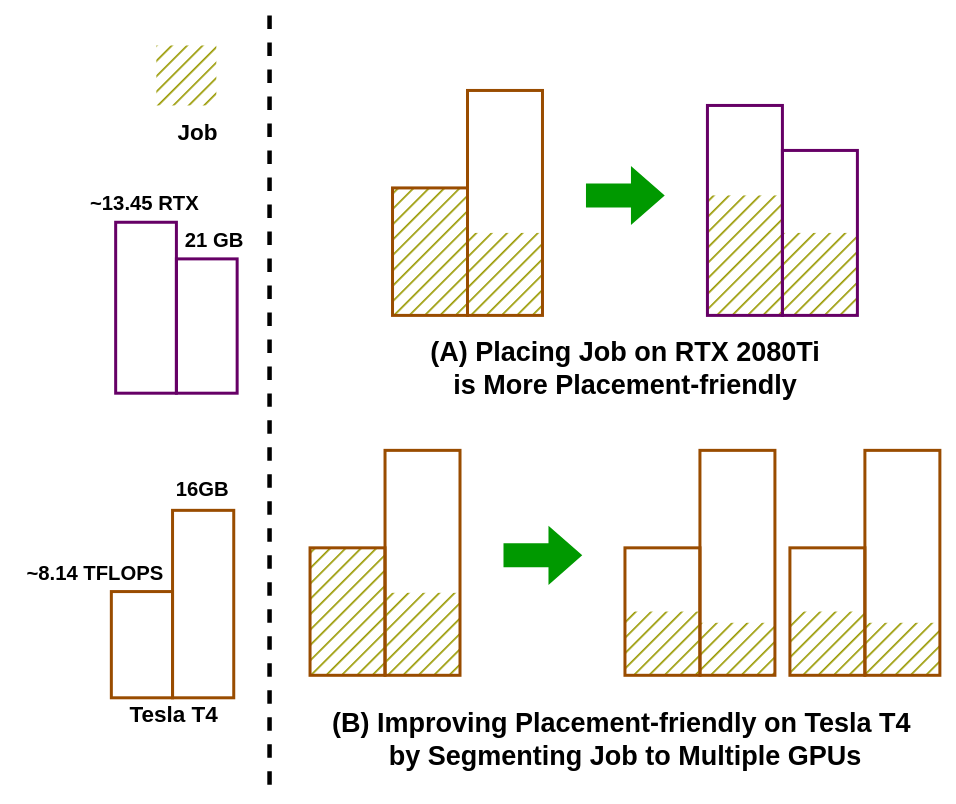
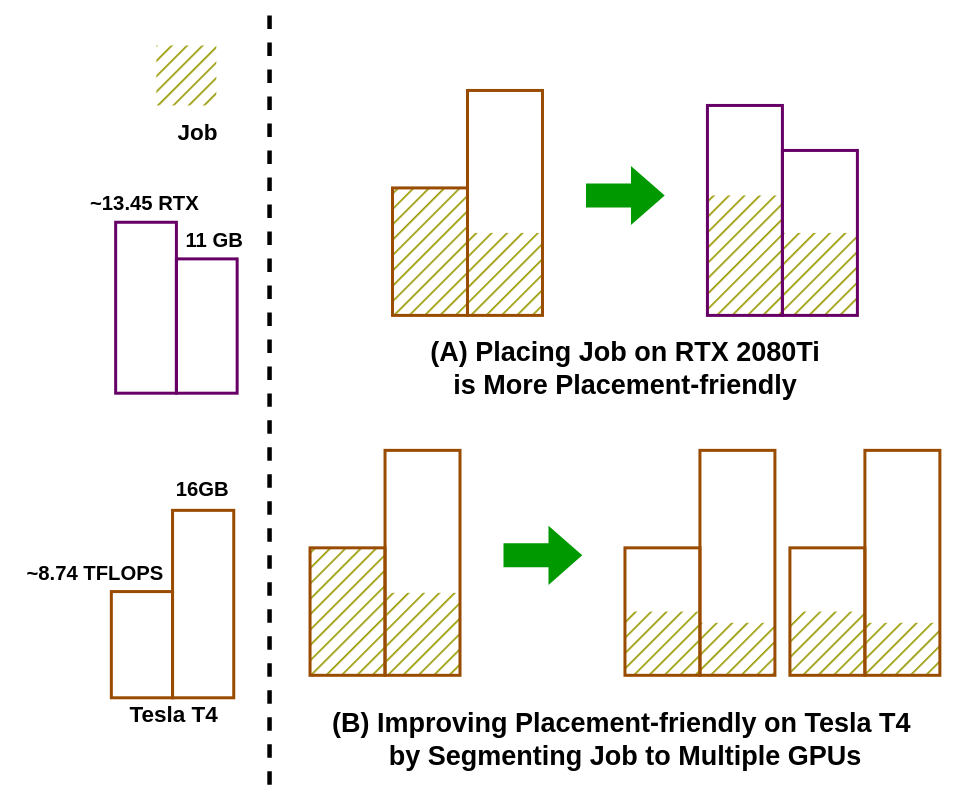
  <mxCell id="0" />
  <mxCell id="1" parent="0" />
  <mxCell id="2" value="" style="rounded=0;whiteSpace=wrap;html=1;strokeWidth=3;fillColor=#999900;fontColor=#000000;strokeColor=none;fillStyle=hatch;container=0;fontStyle=1;fontFamily=Arail;fontSize=70;" parent="1" vertex="1"><mxGeometry x="1053" y="815" width="100" height="85" as="geometry" /></mxCell>
  <mxCell id="3" value="" style="rounded=0;whiteSpace=wrap;html=1;strokeWidth=3;fillColor=#999900;fontColor=#000000;strokeColor=none;fillStyle=hatch;container=0;fontStyle=1;fontFamily=Arail;fontSize=70;" parent="1" vertex="1"><mxGeometry x="933" y="830" width="100" height="70" as="geometry" /></mxCell>
  <mxCell id="4" value="" style="rounded=0;whiteSpace=wrap;html=1;strokeWidth=3;fillColor=#999900;fontColor=#000000;strokeColor=none;fillStyle=hatch;container=0;fontStyle=1;fontFamily=Arail;fontSize=70;" parent="1" vertex="1"><mxGeometry x="1153" y="830" width="100" height="70" as="geometry" /></mxCell>
  <mxCell id="5" value="" style="rounded=0;whiteSpace=wrap;html=1;strokeWidth=4;fillColor=none;fillStyle=zigzag-line;strokeColor=#994C00;" parent="1" vertex="1"><mxGeometry x="1153" y="600" width="100" height="300" as="geometry" /></mxCell>
  <mxCell id="6" value="" style="rounded=0;whiteSpace=wrap;html=1;strokeWidth=4;fillColor=none;fillStyle=zigzag-line;strokeColor=#994C00;" parent="1" vertex="1"><mxGeometry x="933" y="600" width="100" height="300" as="geometry" /></mxCell>
  <mxCell id="7" value="" style="rounded=0;whiteSpace=wrap;html=1;strokeWidth=4;fillColor=none;fillStyle=zigzag-line;strokeColor=#994C00;" parent="1" vertex="1"><mxGeometry x="1053" y="730" width="100" height="170" as="geometry" /></mxCell>
  <mxCell id="8" value="" style="rounded=0;whiteSpace=wrap;html=1;strokeWidth=3;fillColor=#999900;fontColor=#000000;strokeColor=none;fillStyle=hatch;container=0;fontStyle=1;fontFamily=Arail;fontSize=70;" parent="1" vertex="1"><mxGeometry x="833" y="815" width="100" height="85" as="geometry" /></mxCell>
  <mxCell id="9" value="" style="rounded=0;whiteSpace=wrap;html=1;strokeWidth=4;fillColor=none;fillStyle=zigzag-line;strokeColor=#994C00;" parent="1" vertex="1"><mxGeometry x="833" y="730" width="100" height="170" as="geometry" /></mxCell>
  <mxCell id="10" value="" style="rounded=0;whiteSpace=wrap;html=1;strokeWidth=3;fillColor=#999900;fontColor=#000000;strokeColor=none;fillStyle=hatch;container=0;fontStyle=1;fontFamily=Arail;fontSize=70;" parent="1" vertex="1"><mxGeometry x="413" y="730" width="100" height="170" as="geometry" /></mxCell>
  <mxCell id="11" value="" style="rounded=0;whiteSpace=wrap;html=1;strokeWidth=4;fillColor=none;fillStyle=zigzag-line;strokeColor=#994C00;" parent="1" vertex="1"><mxGeometry x="413" y="730" width="100" height="170" as="geometry" /></mxCell>
  <mxCell id="12" value="" style="rounded=0;whiteSpace=wrap;html=1;strokeWidth=3;fillColor=#999900;fontColor=#000000;strokeColor=none;fillStyle=hatch;container=0;fontStyle=1;fontFamily=Arail;fontSize=70;" parent="1" vertex="1"><mxGeometry x="523" y="250" width="100" height="170" as="geometry" /></mxCell>
  <mxCell id="13" value="" style="rounded=0;whiteSpace=wrap;html=1;strokeWidth=4;fillColor=none;fillStyle=zigzag-line;strokeColor=#994C00;" parent="1" vertex="1"><mxGeometry x="523" y="250" width="100" height="170" as="geometry" /></mxCell>
  <mxCell id="14" value="" style="rounded=0;whiteSpace=wrap;html=1;strokeWidth=3;fillColor=#999900;fontColor=#000000;strokeColor=none;fillStyle=hatch;container=0;fontStyle=1;fontFamily=Arail;fontSize=70;" parent="1" vertex="1"><mxGeometry x="623" y="310" width="100" height="110" as="geometry" /></mxCell>
  <mxCell id="15" value="" style="rounded=0;whiteSpace=wrap;html=1;strokeWidth=3;fillColor=#999900;fontColor=#000000;strokeColor=none;fillStyle=hatch;container=0;fontStyle=1;fontFamily=Arail;fontSize=70;" parent="1" vertex="1"><mxGeometry x="943" y="260" width="100" height="160" as="geometry" /></mxCell>
  <mxCell id="16" value="" style="rounded=0;whiteSpace=wrap;html=1;strokeWidth=3;fillColor=#999900;fontColor=#000000;strokeColor=none;fillStyle=hatch;container=0;fontStyle=1;fontFamily=Arail;fontSize=70;" parent="1" vertex="1"><mxGeometry x="1043" y="310" width="100" height="110" as="geometry" /></mxCell>
  <mxCell id="17" value="" style="rounded=0;whiteSpace=wrap;html=1;strokeWidth=4;fillColor=none;fillStyle=zigzag-line;strokeColor=#994C00;" parent="1" vertex="1"><mxGeometry x="623" y="120" width="100" height="300" as="geometry" /></mxCell>
  <mxCell id="18" value="" style="rounded=0;whiteSpace=wrap;html=1;strokeWidth=4;fillColor=none;strokeColor=#660066;" parent="1" vertex="1"><mxGeometry x="1043" y="200" width="100" height="220" as="geometry" /></mxCell>
  <mxCell id="19" value="" style="rounded=0;whiteSpace=wrap;html=1;strokeWidth=4;fillColor=none;strokeColor=#660066;" parent="1" vertex="1"><mxGeometry x="943" y="140" width="100" height="280" as="geometry" /></mxCell>
  <mxCell id="20" value="" style="html=1;shadow=0;dashed=0;align=center;verticalAlign=middle;shape=mxgraph.arrows2.arrow;dy=0.6;dx=40;notch=0;sketch=0;fillStyle=solid;fontSize=28;strokeColor=#009900;strokeWidth=4;fillColor=#009900;" parent="1" vertex="1"><mxGeometry x="783" y="225" width="100" height="70" as="geometry" /></mxCell>
  <mxCell id="21" value="" style="rounded=0;whiteSpace=wrap;html=1;strokeWidth=3;fillColor=#999900;fontColor=#000000;strokeColor=none;fillStyle=hatch;container=0;fontStyle=1;fontFamily=Arail;fontSize=70;" parent="1" vertex="1"><mxGeometry x="513" y="790" width="100" height="110" as="geometry" /></mxCell>
  <mxCell id="22" value="" style="rounded=0;whiteSpace=wrap;html=1;strokeWidth=4;fillColor=none;fillStyle=zigzag-line;strokeColor=#994C00;" parent="1" vertex="1"><mxGeometry x="513" y="600" width="100" height="300" as="geometry" /></mxCell>
  <mxCell id="23" value="" style="html=1;shadow=0;dashed=0;align=center;verticalAlign=middle;shape=mxgraph.arrows2.arrow;dy=0.6;dx=40;notch=0;sketch=0;fillStyle=solid;fontSize=28;strokeColor=#009900;strokeWidth=4;fillColor=#009900;" parent="1" vertex="1"><mxGeometry x="673" y="705" width="100" height="70" as="geometry" /></mxCell>
  <mxCell id="24" value="&lt;b style=&quot;font-size: 36px;&quot;&gt;&lt;font style=&quot;font-size: 36px;&quot;&gt;(A) Placing Job on RTX 2080Ti &lt;br&gt;is More Placement-friendly&lt;br&gt;&lt;/font&gt;&lt;/b&gt;" style="text;html=1;align=center;verticalAlign=middle;resizable=0;points=[];autosize=1;strokeColor=none;fillColor=none;fontSize=36;" parent="1" vertex="1"><mxGeometry x="563" y="440" width="540" height="100" as="geometry" /></mxCell>
  <mxCell id="25" value="&lt;b style=&quot;font-size: 36px;&quot;&gt;&lt;font style=&quot;font-size: 36px;&quot;&gt;(B)&amp;nbsp;&lt;/font&gt;&lt;/b&gt;&lt;b style=&quot;font-size: 36px;&quot;&gt;&lt;font style=&quot;font-size: 36px;&quot;&gt;Improving Placement-friendly on Tesla T4&amp;nbsp;&lt;/font&gt;&lt;/b&gt;&lt;b style=&quot;font-size: 36px;&quot;&gt;&lt;font style=&quot;font-size: 36px;&quot;&gt;&lt;br style=&quot;font-size: 36px;&quot;&gt;by Segmenting Job to Multiple GPUs&lt;/font&gt;&lt;/b&gt;" style="text;html=1;align=center;verticalAlign=middle;resizable=0;points=[];autosize=1;strokeColor=none;fillColor=none;fontSize=36;" parent="1" vertex="1"><mxGeometry x="433" y="935" width="800" height="100" as="geometry" /></mxCell>
  <mxCell id="26" value="" style="endArrow=none;dashed=1;html=1;rounded=0;fontSize=70;strokeColor=#000000;strokeWidth=6;" parent="1" edge="1"><mxGeometry width="50" height="50" relative="1" as="geometry"><mxPoint x="359" y="20" as="sourcePoint" /><mxPoint x="359" y="1050" as="targetPoint" /></mxGeometry></mxCell>
  <mxCell id="27" value="" style="rounded=0;whiteSpace=wrap;html=1;strokeWidth=3;fillColor=#999900;fontColor=#000000;strokeColor=none;fillStyle=hatch;container=0;fontStyle=1;fontFamily=Arail;fontSize=70;" parent="1" vertex="1"><mxGeometry x="208" y="60" width="80" height="80" as="geometry" /></mxCell>
  <mxCell id="28" value="" style="group" parent="1" vertex="1" connectable="0"><mxGeometry x="87" y="240" width="266.76" height="404.64" as="geometry" /></mxCell>
  <mxCell id="29" value="&lt;span style=&quot;font-weight: 700; font-size: 27px;&quot;&gt;~13.45 RTX&lt;/span&gt;" style="text;html=1;align=center;verticalAlign=middle;resizable=0;points=[];autosize=1;strokeColor=none;fillColor=none;fontSize=27;" parent="28" vertex="1"><mxGeometry x="-5.002" y="5.787" width="220" height="50" as="geometry" /></mxCell>
  <mxCell id="30" value="" style="rounded=0;whiteSpace=wrap;html=1;strokeWidth=4;fillColor=none;strokeColor=#660066;" parent="28" vertex="1"><mxGeometry x="66.759" y="55.786" width="81.013" height="227.971" as="geometry" /></mxCell>
  <mxCell id="31" value="" style="rounded=0;whiteSpace=wrap;html=1;strokeWidth=4;fillColor=none;strokeColor=#660066;" parent="28" vertex="1"><mxGeometry x="147.772" y="104.637" width="81.013" height="179.12" as="geometry" /></mxCell>
- <mxCell id="32" value="&lt;span style=&quot;font-weight: 700; font-size: 27px;&quot;&gt;21 GB&lt;/span&gt;" style="text;html=1;align=center;verticalAlign=middle;resizable=0;points=[];autosize=1;strokeColor=none;fillColor=none;fontSize=27;" parent="28" vertex="1"><mxGeometry x="147.773" y="54.636" width="100" height="50" as="geometry" /></mxCell>
+ <mxCell id="32" value="&lt;span style=&quot;font-weight: 700; font-size: 27px;&quot;&gt;11 GB&lt;/span&gt;" style="text;html=1;align=center;verticalAlign=middle;resizable=0;points=[];autosize=1;strokeColor=none;fillColor=none;fontSize=27;" parent="28" vertex="1"><mxGeometry x="147.773" y="54.636" width="100" height="50" as="geometry" /></mxCell>
  <mxCell id="33" value="" style="group" parent="28" vertex="1" connectable="0"><mxGeometry x="61" y="440" width="163.24" height="250" as="geometry" /></mxCell>
  <mxCell id="34" value="" style="rounded=0;whiteSpace=wrap;html=1;strokeWidth=4;fillColor=none;fillStyle=zigzag-line;strokeColor=#994C00;" parent="33" vertex="1"><mxGeometry y="108.333" width="81.62" height="141.667" as="geometry" /></mxCell>
  <mxCell id="35" value="" style="rounded=0;whiteSpace=wrap;html=1;strokeWidth=4;fillColor=none;fillStyle=zigzag-line;strokeColor=#994C00;" parent="33" vertex="1"><mxGeometry x="81.62" width="81.62" height="250" as="geometry" /></mxCell>
  <mxCell id="36" value="Job" style="text;html=1;align=center;verticalAlign=middle;resizable=0;points=[];autosize=1;strokeColor=none;fillColor=none;fontSize=30;fontStyle=1" parent="1" vertex="1"><mxGeometry x="223" y="150" width="80" height="50" as="geometry" /></mxCell>
  <mxCell id="37" value="&lt;font style=&quot;font-size: 30px;&quot;&gt;&lt;b style=&quot;font-size: 30px;&quot;&gt;Tesla T4&lt;/b&gt;&lt;/font&gt;" style="text;html=1;align=center;verticalAlign=middle;resizable=0;points=[];autosize=1;strokeColor=none;fillColor=none;fontSize=30;" parent="1" vertex="1"><mxGeometry x="161.003" y="927.143" width="140" height="50" as="geometry" /></mxCell>
  <mxCell id="38" value="&lt;span style=&quot;font-size: 27px;&quot;&gt;16GB&lt;/span&gt;" style="text;html=1;align=center;verticalAlign=middle;resizable=0;points=[];autosize=1;strokeColor=none;fillColor=none;fontSize=27;fontStyle=1" parent="1" vertex="1"><mxGeometry x="223.999" y="627" width="90" height="50" as="geometry" /></mxCell>
- <mxCell id="39" value="&lt;span style=&quot;font-size: 27px;&quot;&gt;~8.14 TFLOPS&lt;/span&gt;" style="text;html=1;align=center;verticalAlign=middle;resizable=0;points=[];autosize=1;strokeColor=none;fillColor=none;fontSize=27;fontStyle=1" parent="1" vertex="1"><mxGeometry x="20.84" y="740.001" width="210" height="50" as="geometry" /></mxCell>
+ <mxCell id="39" value="&lt;span style=&quot;font-size: 27px;&quot;&gt;~8.74 TFLOPS&lt;/span&gt;" style="text;html=1;align=center;verticalAlign=middle;resizable=0;points=[];autosize=1;strokeColor=none;fillColor=none;fontSize=27;fontStyle=1" parent="1" vertex="1"><mxGeometry x="20.84" y="740.001" width="210" height="50" as="geometry" /></mxCell>
